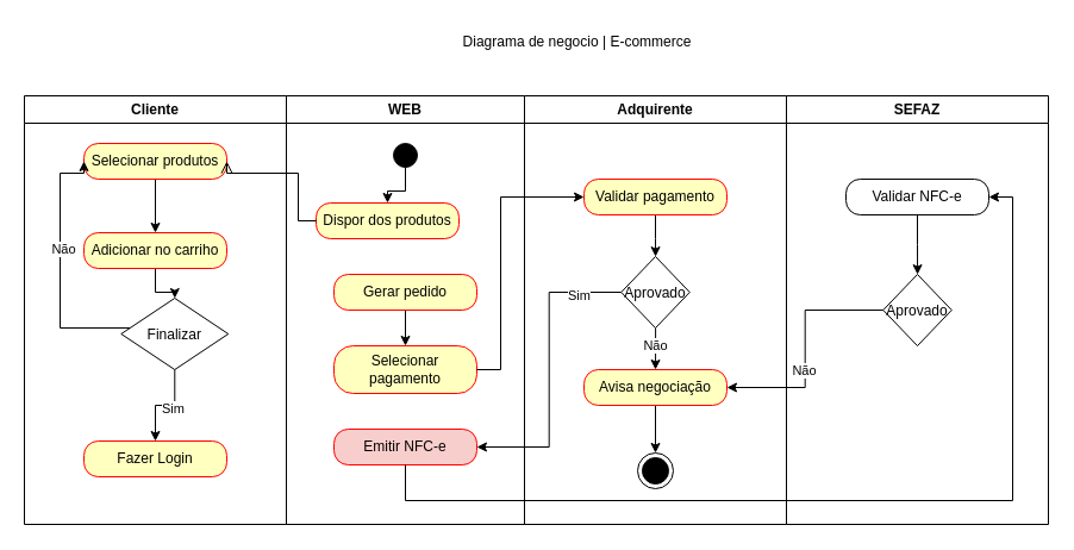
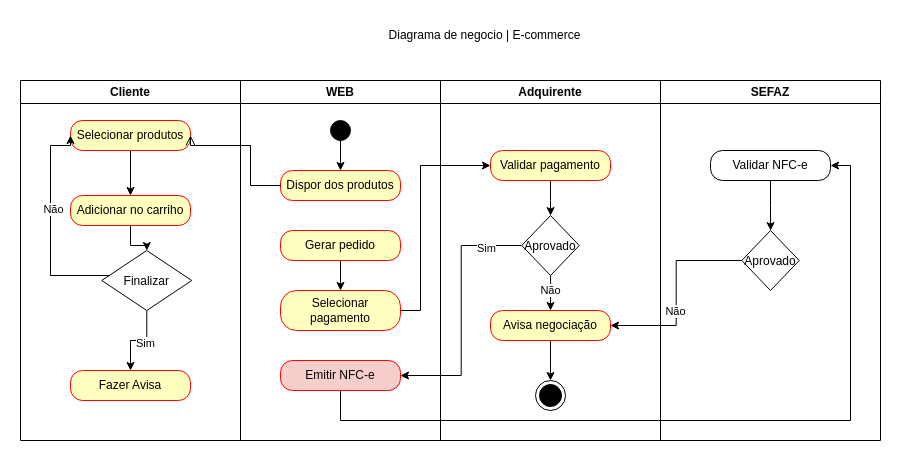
  <mxCell id="0" />
  <mxCell id="1" parent="0" />
  <mxCell id="2" value="WEB" style="swimlane;whiteSpace=wrap;html=1;" vertex="1" parent="1"><mxGeometry x="240" y="80" width="200" height="360" as="geometry" /></mxCell>
  <mxCell id="3" value="" style="edgeStyle=orthogonalEdgeStyle;rounded=0;orthogonalLoop=1;jettySize=auto;html=1;" edge="1" parent="2" source="4" target="5"><mxGeometry relative="1" as="geometry" /></mxCell>
  <mxCell id="4" value="" style="ellipse;fillColor=strokeColor;html=1;" vertex="1" parent="2"><mxGeometry x="90" y="40" width="20" height="20" as="geometry" /></mxCell>
- <mxCell id="5" value="Dispor dos produtos" style="rounded=1;whiteSpace=wrap;html=1;arcSize=40;fontColor=#000000;fillColor=#ffffc0;strokeColor=#ff0000;" vertex="1" parent="2"><mxGeometry x="25" y="90" width="120" height="30" as="geometry" /></mxCell>
+ <mxCell id="5" value="Dispor dos produtos" style="rounded=1;whiteSpace=wrap;html=1;arcSize=40;fontColor=#000000;fillColor=#ffffc0;strokeColor=#ff0000;" vertex="1" parent="2"><mxGeometry x="40" y="90" width="120" height="30" as="geometry" /></mxCell>
  <mxCell id="6" value="" style="edgeStyle=orthogonalEdgeStyle;rounded=0;orthogonalLoop=1;jettySize=auto;html=1;" edge="1" parent="2" source="7" target="8"><mxGeometry relative="1" as="geometry" /></mxCell>
  <mxCell id="7" value="Gerar pedido" style="rounded=1;whiteSpace=wrap;html=1;arcSize=40;fontColor=#000000;fillColor=#ffffc0;strokeColor=#ff0000;" vertex="1" parent="2"><mxGeometry x="40" y="150" width="120" height="30" as="geometry" /></mxCell>
  <mxCell id="8" value="Selecionar pagamento" style="rounded=1;whiteSpace=wrap;html=1;arcSize=40;fontColor=#000000;fillColor=#ffffc0;strokeColor=#ff0000;" vertex="1" parent="2"><mxGeometry x="40" y="210" width="120" height="40" as="geometry" /></mxCell>
  <mxCell id="9" value="Emitir NFC-e" style="rounded=1;whiteSpace=wrap;html=1;arcSize=40;fontColor=#000000;fillColor=#f8cecc;strokeColor=#ff0000;" vertex="1" parent="2"><mxGeometry x="40" y="280" width="120" height="30" as="geometry" /></mxCell>
  <mxCell id="10" value="Cliente" style="swimlane;whiteSpace=wrap;html=1;" vertex="1" parent="1"><mxGeometry x="20" y="80" width="220" height="360" as="geometry" /></mxCell>
  <mxCell id="11" value="" style="edgeStyle=orthogonalEdgeStyle;rounded=0;orthogonalLoop=1;jettySize=auto;html=1;" edge="1" parent="10" source="12" target="14"><mxGeometry relative="1" as="geometry" /></mxCell>
  <mxCell id="12" value="Selecionar produtos" style="rounded=1;whiteSpace=wrap;html=1;arcSize=40;fontColor=#000000;fillColor=#ffffc0;strokeColor=#ff0000;" vertex="1" parent="10"><mxGeometry x="50" y="40" width="120" height="30" as="geometry" /></mxCell>
  <mxCell id="13" value="" style="edgeStyle=orthogonalEdgeStyle;rounded=0;orthogonalLoop=1;jettySize=auto;html=1;" edge="1" parent="10" source="14" target="20"><mxGeometry relative="1" as="geometry" /></mxCell>
  <mxCell id="14" value="Adicionar no carriho" style="rounded=1;whiteSpace=wrap;html=1;arcSize=40;fontColor=#000000;fillColor=#ffffc0;strokeColor=#ff0000;" vertex="1" parent="10"><mxGeometry x="50" y="115" width="120" height="30" as="geometry" /></mxCell>
- <mxCell id="15" value="Fazer Login" style="rounded=1;whiteSpace=wrap;html=1;arcSize=40;fontColor=#000000;fillColor=#ffffc0;strokeColor=#ff0000;" vertex="1" parent="10"><mxGeometry x="50" y="290" width="120" height="30" as="geometry" /></mxCell>
+ <mxCell id="15" value="Fazer Avisa" style="rounded=1;whiteSpace=wrap;html=1;arcSize=40;fontColor=#000000;fillColor=#ffffc0;strokeColor=#ff0000;" vertex="1" parent="10"><mxGeometry x="50" y="290" width="120" height="30" as="geometry" /></mxCell>
  <mxCell id="16" value="" style="edgeStyle=orthogonalEdgeStyle;rounded=0;orthogonalLoop=1;jettySize=auto;html=1;" edge="1" parent="10" source="20" target="15"><mxGeometry relative="1" as="geometry" /></mxCell>
  <mxCell id="17" value="Sim" style="edgeLabel;html=1;align=center;verticalAlign=middle;resizable=0;points=[];" vertex="1" connectable="0" parent="16"><mxGeometry x="-0.15" y="2" relative="1" as="geometry"><mxPoint as="offset" /></mxGeometry></mxCell>
  <mxCell id="18" style="edgeStyle=orthogonalEdgeStyle;rounded=0;orthogonalLoop=1;jettySize=auto;html=1;entryX=0;entryY=0.5;entryDx=0;entryDy=0;" edge="1" parent="10" source="20" target="12"><mxGeometry relative="1" as="geometry"><Array as="points"><mxPoint x="30" y="195" /><mxPoint x="30" y="65" /></Array></mxGeometry></mxCell>
  <mxCell id="19" value="Não" style="edgeLabel;html=1;align=center;verticalAlign=middle;resizable=0;points=[];" vertex="1" connectable="0" parent="18"><mxGeometry x="0.145" y="-2" relative="1" as="geometry"><mxPoint as="offset" /></mxGeometry></mxCell>
  <mxCell id="20" value="Finalizar" style="rhombus;" vertex="1" parent="10"><mxGeometry x="81.25" y="170" width="90" height="60" as="geometry" /></mxCell>
  <mxCell id="21" value="Adquirente" style="swimlane;whiteSpace=wrap;html=1;" vertex="1" parent="1"><mxGeometry x="440" y="80" width="220" height="360" as="geometry"><mxRectangle x="480" y="70" width="100" height="30" as="alternateBounds" /></mxGeometry></mxCell>
  <mxCell id="22" value="" style="edgeStyle=orthogonalEdgeStyle;rounded=0;orthogonalLoop=1;jettySize=auto;html=1;" edge="1" parent="21" source="23" target="26"><mxGeometry relative="1" as="geometry" /></mxCell>
  <mxCell id="23" value="Validar pagamento" style="rounded=1;whiteSpace=wrap;html=1;arcSize=40;fontColor=#000000;fillColor=#ffffc0;strokeColor=#ff0000;" vertex="1" parent="21"><mxGeometry x="50" y="70" width="120" height="30" as="geometry" /></mxCell>
  <mxCell id="24" value="" style="edgeStyle=orthogonalEdgeStyle;rounded=0;orthogonalLoop=1;jettySize=auto;html=1;" edge="1" parent="21" source="26" target="28"><mxGeometry relative="1" as="geometry" /></mxCell>
  <mxCell id="25" value="Não" style="edgeLabel;html=1;align=center;verticalAlign=middle;resizable=0;points=[];" vertex="1" connectable="0" parent="24"><mxGeometry x="-0.218" y="-1" relative="1" as="geometry"><mxPoint y="1" as="offset" /></mxGeometry></mxCell>
  <mxCell id="26" value="Aprovado" style="rhombus;" vertex="1" parent="21"><mxGeometry x="81.25" y="135" width="57.5" height="60" as="geometry" /></mxCell>
  <mxCell id="27" value="" style="edgeStyle=orthogonalEdgeStyle;rounded=0;orthogonalLoop=1;jettySize=auto;html=1;" edge="1" parent="21" source="28" target="29"><mxGeometry relative="1" as="geometry" /></mxCell>
  <mxCell id="28" value="Avisa negociação" style="rounded=1;whiteSpace=wrap;html=1;arcSize=40;fontColor=#000000;fillColor=#ffffc0;strokeColor=#ff0000;" vertex="1" parent="21"><mxGeometry x="50" y="230" width="120" height="30" as="geometry" /></mxCell>
  <mxCell id="29" value="" style="ellipse;html=1;shape=endState;fillColor=strokeColor;" vertex="1" parent="21"><mxGeometry x="95" y="300" width="30" height="30" as="geometry" /></mxCell>
  <mxCell id="30" value="Diagrama de negocio | E-commerce" style="text;html=1;align=center;verticalAlign=middle;resizable=0;points=[];autosize=1;strokeColor=none;fillColor=none;" vertex="1" parent="1"><mxGeometry x="374" y="20" width="220" height="30" as="geometry" /></mxCell>
  <mxCell id="31" value="" style="edgeStyle=orthogonalEdgeStyle;html=1;verticalAlign=bottom;endArrow=open;endSize=8;strokeColor=#000000;rounded=0;entryX=1;entryY=0.5;entryDx=0;entryDy=0;fontColor=#000000;" edge="1" source="5" parent="1" target="12"><mxGeometry relative="1" as="geometry"><mxPoint x="340" y="260" as="targetPoint" /><Array as="points"><mxPoint x="250" y="185" /><mxPoint x="250" y="145" /></Array></mxGeometry></mxCell>
  <mxCell id="32" style="edgeStyle=orthogonalEdgeStyle;rounded=0;orthogonalLoop=1;jettySize=auto;html=1;" edge="1" parent="1" source="8" target="23"><mxGeometry relative="1" as="geometry"><mxPoint x="460" y="190" as="targetPoint" /><Array as="points"><mxPoint x="420" y="310" /><mxPoint x="420" y="165" /></Array></mxGeometry></mxCell>
  <mxCell id="33" style="edgeStyle=orthogonalEdgeStyle;rounded=0;orthogonalLoop=1;jettySize=auto;html=1;entryX=1;entryY=0.5;entryDx=0;entryDy=0;" edge="1" parent="1" source="26" target="9"><mxGeometry relative="1" as="geometry" /></mxCell>
  <mxCell id="34" value="Sim" style="edgeLabel;html=1;align=center;verticalAlign=middle;resizable=0;points=[];" vertex="1" connectable="0" parent="33"><mxGeometry x="-0.71" y="2" relative="1" as="geometry"><mxPoint as="offset" /></mxGeometry></mxCell>
  <mxCell id="35" value="SEFAZ" style="swimlane;whiteSpace=wrap;html=1;" vertex="1" parent="1"><mxGeometry x="660" y="80" width="220" height="360" as="geometry"><mxRectangle x="480" y="70" width="100" height="30" as="alternateBounds" /></mxGeometry></mxCell>
  <mxCell id="36" value="" style="edgeStyle=orthogonalEdgeStyle;rounded=0;orthogonalLoop=1;jettySize=auto;html=1;" edge="1" parent="35" source="37" target="38"><mxGeometry relative="1" as="geometry" /></mxCell>
  <mxCell id="37" value="Validar NFC-e" style="rounded=1;whiteSpace=wrap;html=1;arcSize=40;" vertex="1" parent="35"><mxGeometry x="50" y="70" width="120" height="30" as="geometry" /></mxCell>
  <mxCell id="38" value="Aprovado" style="rhombus;" vertex="1" parent="35"><mxGeometry x="81.25" y="150" width="57.5" height="60" as="geometry" /></mxCell>
  <mxCell id="39" style="edgeStyle=orthogonalEdgeStyle;rounded=0;orthogonalLoop=1;jettySize=auto;html=1;entryX=1;entryY=0.5;entryDx=0;entryDy=0;" edge="1" parent="1" source="38" target="28"><mxGeometry relative="1" as="geometry" /></mxCell>
  <mxCell id="40" value="Não" style="edgeLabel;html=1;align=center;verticalAlign=middle;resizable=0;points=[];" vertex="1" connectable="0" parent="39"><mxGeometry x="0.184" y="-1" relative="1" as="geometry"><mxPoint as="offset" /></mxGeometry></mxCell>
  <mxCell id="41" style="edgeStyle=orthogonalEdgeStyle;rounded=0;orthogonalLoop=1;jettySize=auto;html=1;entryX=1;entryY=0.5;entryDx=0;entryDy=0;exitX=0.5;exitY=1;exitDx=0;exitDy=0;" edge="1" parent="1" source="9" target="37"><mxGeometry relative="1" as="geometry"><Array as="points"><mxPoint x="340" y="420" /><mxPoint x="850" y="420" /><mxPoint x="850" y="165" /></Array></mxGeometry></mxCell>
